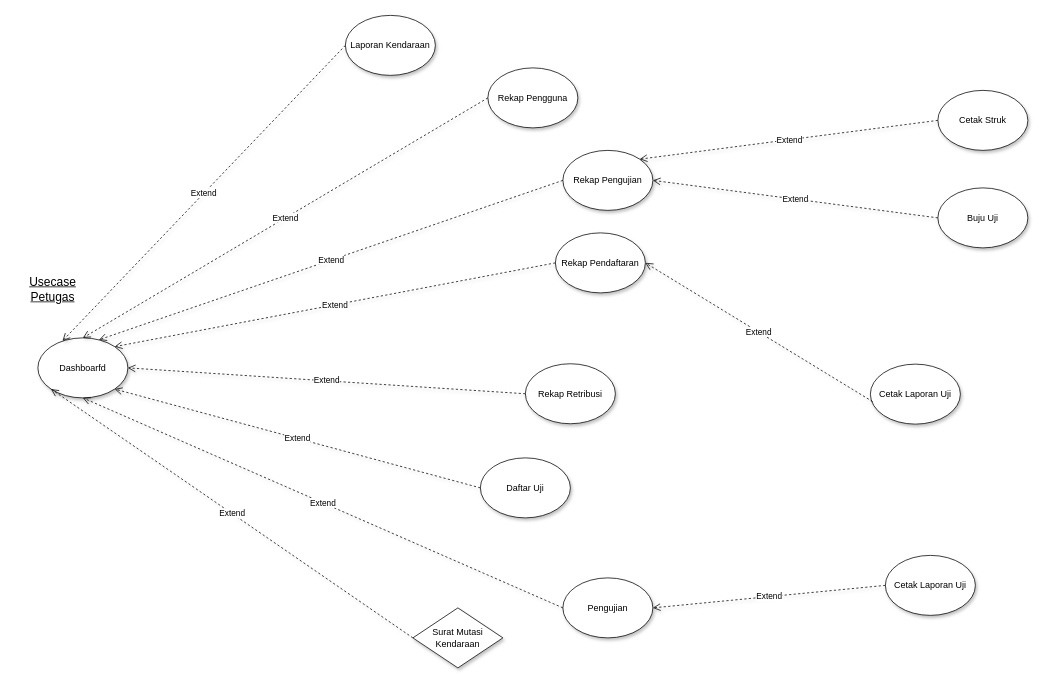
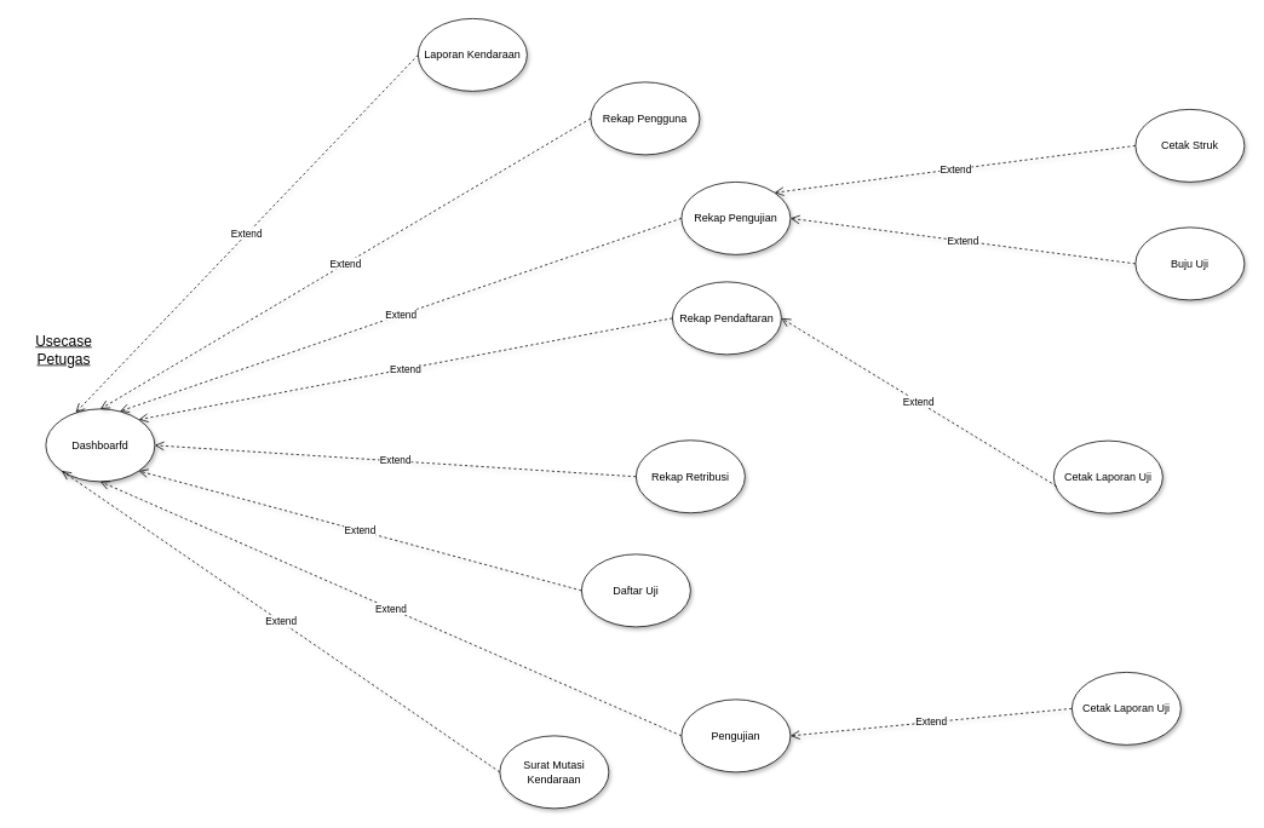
  <mxCell id="0" />
  <mxCell id="1" parent="0" />
  <mxCell id="2" value="Daftar Uji" style="ellipse;whiteSpace=wrap;html=1;labelPosition=center;verticalLabelPosition=middle;align=center;verticalAlign=middle;labelBorderColor=none;shadow=1;" vertex="1" parent="1"><mxGeometry x="640" y="610" width="120" height="80" as="geometry" /></mxCell>
  <mxCell id="3" value="Dashboarfd" style="ellipse;whiteSpace=wrap;html=1;labelPosition=center;verticalLabelPosition=middle;align=center;verticalAlign=middle;labelBorderColor=none;shadow=1;" vertex="1" parent="1"><mxGeometry x="50" y="450" width="120" height="80" as="geometry" /></mxCell>
  <mxCell id="4" value="Rekap Retribusi" style="ellipse;whiteSpace=wrap;html=1;labelPosition=center;verticalLabelPosition=middle;align=center;verticalAlign=middle;labelBorderColor=none;shadow=1;" vertex="1" parent="1"><mxGeometry x="700" y="484.5" width="120" height="80" as="geometry" /></mxCell>
  <mxCell id="5" value="Rekap Pendaftaran" style="ellipse;whiteSpace=wrap;html=1;labelPosition=center;verticalLabelPosition=middle;align=center;verticalAlign=middle;labelBorderColor=none;shadow=1;" vertex="1" parent="1"><mxGeometry x="740" y="310" width="120" height="80" as="geometry" /></mxCell>
  <mxCell id="6" value="Rekap Pengujian" style="ellipse;whiteSpace=wrap;html=1;labelPosition=center;verticalLabelPosition=middle;align=center;verticalAlign=middle;labelBorderColor=none;shadow=1;" vertex="1" parent="1"><mxGeometry x="750" y="200" width="120" height="80" as="geometry" /></mxCell>
  <mxCell id="7" value="Rekap Pengguna" style="ellipse;whiteSpace=wrap;html=1;labelPosition=center;verticalLabelPosition=middle;align=center;verticalAlign=middle;labelBorderColor=none;shadow=1;" vertex="1" parent="1"><mxGeometry x="650" y="90" width="120" height="80" as="geometry" /></mxCell>
  <mxCell id="8" value="Laporan Kendaraan" style="ellipse;whiteSpace=wrap;html=1;labelPosition=center;verticalLabelPosition=middle;align=center;verticalAlign=middle;labelBorderColor=none;shadow=1;" vertex="1" parent="1"><mxGeometry x="460" y="20" width="120" height="80" as="geometry" /></mxCell>
- <mxCell id="9" value="Surat Mutasi Kendaraan" style="rhombus;whiteSpace=wrap;html=1;labelPosition=center;verticalLabelPosition=middle;align=center;verticalAlign=middle;labelBorderColor=none;shadow=1;" vertex="1" parent="1"><mxGeometry x="550" y="810" width="120" height="80" as="geometry" /></mxCell>
+ <mxCell id="9" value="Surat Mutasi Kendaraan" style="ellipse;whiteSpace=wrap;html=1;labelPosition=center;verticalLabelPosition=middle;align=center;verticalAlign=middle;labelBorderColor=none;shadow=1;" vertex="1" parent="1"><mxGeometry x="550" y="810" width="120" height="80" as="geometry" /></mxCell>
  <mxCell id="10" value="Pengujian" style="ellipse;whiteSpace=wrap;html=1;labelPosition=center;verticalLabelPosition=middle;align=center;verticalAlign=middle;labelBorderColor=none;shadow=1;" vertex="1" parent="1"><mxGeometry x="750" y="770" width="120" height="80" as="geometry" /></mxCell>
  <mxCell id="11" value="Extend" style="html=1;verticalAlign=middle;endArrow=open;dashed=1;endSize=8;rounded=0;exitX=0;exitY=0.5;exitDx=0;exitDy=0;entryX=0.5;entryY=0;entryDx=0;entryDy=0;labelPosition=center;verticalLabelPosition=middle;align=center;labelBorderColor=none;shadow=1;" edge="1" parent="1" source="7" target="3"><mxGeometry relative="1" as="geometry"><mxPoint x="390" y="150" as="sourcePoint" /><mxPoint x="200" y="140" as="targetPoint" /></mxGeometry></mxCell>
  <mxCell id="12" value="Extend" style="html=1;verticalAlign=middle;endArrow=open;dashed=1;endSize=8;rounded=0;exitX=0;exitY=0.5;exitDx=0;exitDy=0;entryX=0.274;entryY=0.05;entryDx=0;entryDy=0;entryPerimeter=0;labelPosition=center;verticalLabelPosition=middle;align=center;labelBorderColor=none;shadow=1;" edge="1" parent="1" source="8" target="3"><mxGeometry relative="1" as="geometry"><mxPoint x="380" y="15" as="sourcePoint" /><mxPoint x="190" y="5" as="targetPoint" /></mxGeometry></mxCell>
  <mxCell id="13" value="Extend" style="html=1;verticalAlign=middle;endArrow=open;dashed=1;endSize=8;rounded=0;exitX=0;exitY=0.5;exitDx=0;exitDy=0;entryX=0.679;entryY=0.032;entryDx=0;entryDy=0;entryPerimeter=0;labelPosition=center;verticalLabelPosition=middle;align=center;labelBorderColor=none;shadow=1;" edge="1" parent="1" source="6" target="3"><mxGeometry relative="1" as="geometry"><mxPoint x="400" y="260" as="sourcePoint" /><mxPoint x="210" y="250" as="targetPoint" /></mxGeometry></mxCell>
  <mxCell id="14" value="Extend" style="html=1;verticalAlign=middle;endArrow=open;dashed=1;endSize=8;rounded=0;exitX=0;exitY=0.5;exitDx=0;exitDy=0;entryX=1;entryY=0;entryDx=0;entryDy=0;labelPosition=center;verticalLabelPosition=middle;align=center;labelBorderColor=none;shadow=1;" edge="1" parent="1" source="5" target="3"><mxGeometry relative="1" as="geometry"><mxPoint x="410" y="385" as="sourcePoint" /><mxPoint x="220" y="375" as="targetPoint" /></mxGeometry></mxCell>
  <mxCell id="15" value="Extend" style="html=1;verticalAlign=middle;endArrow=open;dashed=1;endSize=8;rounded=0;exitX=0;exitY=0.5;exitDx=0;exitDy=0;entryX=1;entryY=0.5;entryDx=0;entryDy=0;labelPosition=center;verticalLabelPosition=middle;align=center;labelBorderColor=none;shadow=1;" edge="1" parent="1" source="4" target="3"><mxGeometry relative="1" as="geometry"><mxPoint x="390" y="525" as="sourcePoint" /><mxPoint x="200" y="515" as="targetPoint" /></mxGeometry></mxCell>
  <mxCell id="16" value="Extend" style="html=1;verticalAlign=middle;endArrow=open;dashed=1;endSize=8;rounded=0;exitX=0;exitY=0.5;exitDx=0;exitDy=0;entryX=1;entryY=1;entryDx=0;entryDy=0;labelPosition=center;verticalLabelPosition=middle;align=center;labelBorderColor=none;shadow=1;" edge="1" parent="1" source="2" target="3"><mxGeometry relative="1" as="geometry"><mxPoint x="390" y="620" as="sourcePoint" /><mxPoint x="200" y="610" as="targetPoint" /></mxGeometry></mxCell>
  <mxCell id="17" value="Extend" style="html=1;verticalAlign=middle;endArrow=open;dashed=1;endSize=8;rounded=0;exitX=0;exitY=0.5;exitDx=0;exitDy=0;entryX=0.5;entryY=1;entryDx=0;entryDy=0;labelPosition=center;verticalLabelPosition=middle;align=center;labelBorderColor=none;shadow=1;" edge="1" parent="1" source="10" target="3"><mxGeometry relative="1" as="geometry"><mxPoint x="380" y="730" as="sourcePoint" /><mxPoint x="190" y="720" as="targetPoint" /></mxGeometry></mxCell>
  <mxCell id="18" value="Extend" style="html=1;verticalAlign=middle;endArrow=open;dashed=1;endSize=8;rounded=0;exitX=0;exitY=0.5;exitDx=0;exitDy=0;entryX=0;entryY=1;entryDx=0;entryDy=0;labelPosition=center;verticalLabelPosition=middle;align=center;labelBorderColor=none;shadow=1;" edge="1" parent="1" source="9" target="3"><mxGeometry relative="1" as="geometry"><mxPoint x="360" y="870" as="sourcePoint" /><mxPoint x="170" y="860" as="targetPoint" /></mxGeometry></mxCell>
  <mxCell id="19" value="Cetak Struk" style="ellipse;whiteSpace=wrap;html=1;labelPosition=center;verticalLabelPosition=middle;align=center;verticalAlign=middle;labelBorderColor=none;shadow=1;" vertex="1" parent="1"><mxGeometry x="1250" y="120" width="120" height="80" as="geometry" /></mxCell>
  <mxCell id="20" value="Cetak Laporan Uji" style="ellipse;whiteSpace=wrap;html=1;labelPosition=center;verticalLabelPosition=middle;align=center;verticalAlign=middle;labelBorderColor=none;shadow=1;" vertex="1" parent="1"><mxGeometry x="1180" y="740" width="120" height="80" as="geometry" /></mxCell>
  <mxCell id="21" value="Buju Uji" style="ellipse;whiteSpace=wrap;html=1;labelPosition=center;verticalLabelPosition=middle;align=center;verticalAlign=middle;labelBorderColor=none;shadow=1;" vertex="1" parent="1"><mxGeometry x="1250" y="250" width="120" height="80" as="geometry" /></mxCell>
  <mxCell id="22" value="Cetak Laporan Uji" style="ellipse;whiteSpace=wrap;html=1;labelPosition=center;verticalLabelPosition=middle;align=center;verticalAlign=middle;labelBorderColor=none;shadow=1;" vertex="1" parent="1"><mxGeometry x="1160" y="485" width="120" height="80" as="geometry" /></mxCell>
  <mxCell id="23" value="Extend" style="html=1;verticalAlign=middle;endArrow=open;dashed=1;endSize=8;rounded=0;exitX=0;exitY=0.5;exitDx=0;exitDy=0;entryX=1;entryY=0.5;entryDx=0;entryDy=0;labelPosition=center;verticalLabelPosition=middle;align=center;labelBorderColor=none;shadow=1;" edge="1" parent="1" source="20" target="10"><mxGeometry relative="1" as="geometry"><mxPoint x="440" y="770" as="sourcePoint" /><mxPoint x="120" y="540" as="targetPoint" /></mxGeometry></mxCell>
  <mxCell id="24" value="Extend" style="html=1;verticalAlign=middle;endArrow=open;dashed=1;endSize=8;rounded=0;exitX=0.025;exitY=0.625;exitDx=0;exitDy=0;entryX=1;entryY=0.5;entryDx=0;entryDy=0;exitPerimeter=0;labelPosition=center;verticalLabelPosition=middle;align=center;labelBorderColor=none;shadow=1;" edge="1" parent="1" source="22" target="5"><mxGeometry relative="1" as="geometry"><mxPoint x="450" y="780" as="sourcePoint" /><mxPoint x="130" y="550" as="targetPoint" /></mxGeometry></mxCell>
  <mxCell id="25" value="Extend" style="html=1;verticalAlign=middle;endArrow=open;dashed=1;endSize=8;rounded=0;exitX=0;exitY=0.5;exitDx=0;exitDy=0;entryX=1;entryY=0.5;entryDx=0;entryDy=0;labelPosition=center;verticalLabelPosition=middle;align=center;labelBorderColor=none;shadow=1;" edge="1" parent="1" source="21" target="6"><mxGeometry relative="1" as="geometry"><mxPoint x="460" y="790" as="sourcePoint" /><mxPoint x="140" y="560" as="targetPoint" /></mxGeometry></mxCell>
  <mxCell id="26" value="Extend" style="html=1;verticalAlign=middle;endArrow=open;dashed=1;endSize=8;rounded=0;exitX=0;exitY=0.5;exitDx=0;exitDy=0;entryX=1;entryY=0;entryDx=0;entryDy=0;labelPosition=center;verticalLabelPosition=middle;align=center;labelBorderColor=none;shadow=1;" edge="1" parent="1" source="19" target="6"><mxGeometry relative="1" as="geometry"><mxPoint x="470" y="800" as="sourcePoint" /><mxPoint x="150" y="570" as="targetPoint" /></mxGeometry></mxCell>
  <mxCell id="27" value="&lt;font size=&quot;3&quot;&gt;&lt;u&gt;Usecase Petugas&lt;/u&gt;&lt;/font&gt;" style="text;html=1;strokeColor=none;fillColor=none;align=center;verticalAlign=middle;whiteSpace=wrap;rounded=0;" vertex="1" parent="1"><mxGeometry x="20" y="370" width="100" height="30" as="geometry" /></mxCell>
